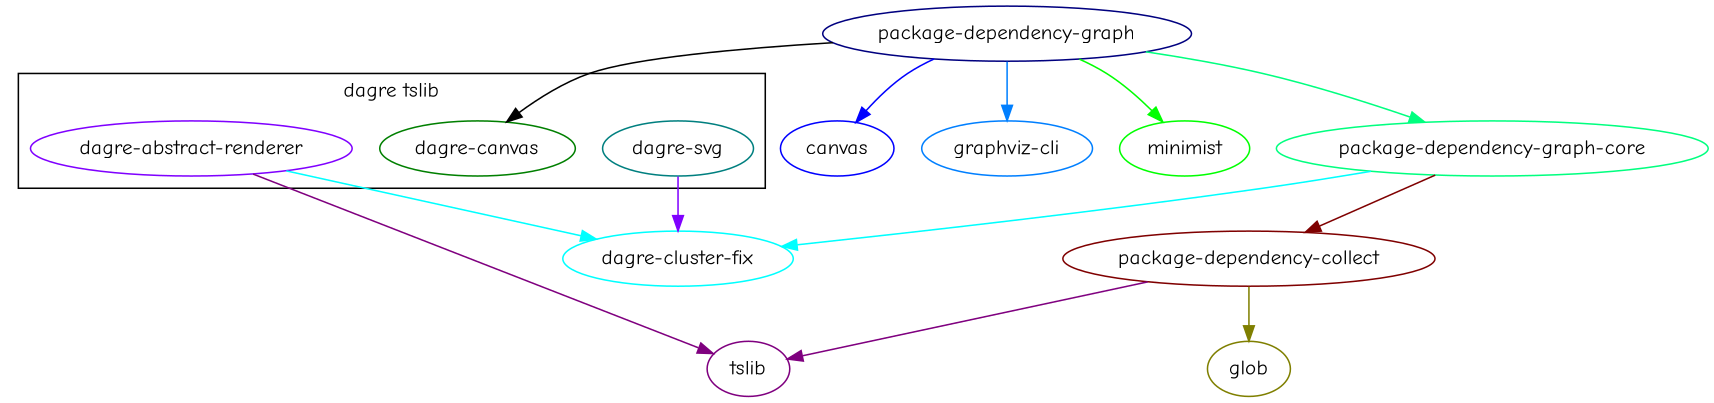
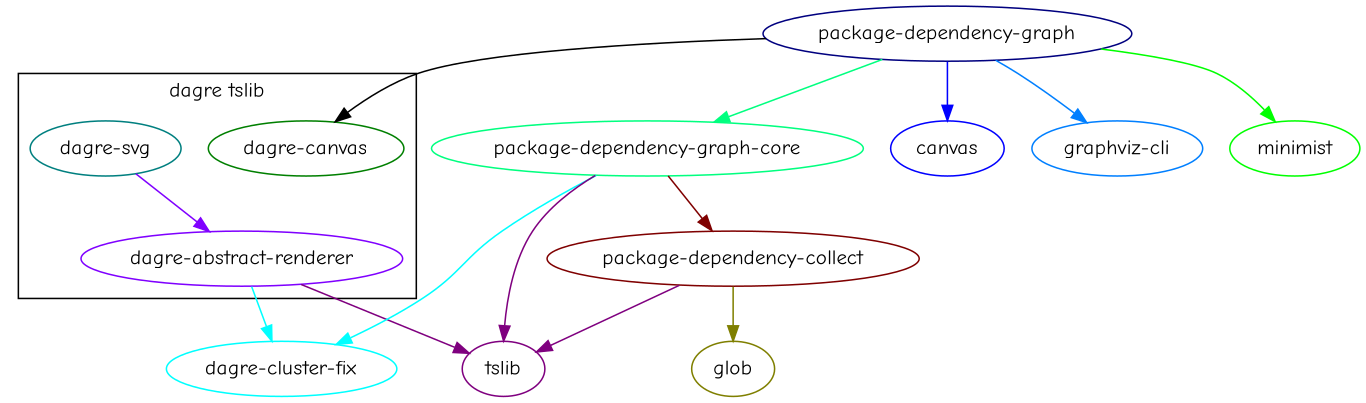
  digraph {
    compound=true
    fontname="Comic Neue"
    node [fontname="Comic Neue"]
    edge [color="#7f007f" fontname="Comic Neue"]
    n1 [color="#7f00ff" label="dagre-abstract-renderer"]
    n2 [color="#007f00" label="dagre-canvas"]
    n3 [color="#007f7f" label="dagre-svg"]
    n4 [color="#00ffff" label="dagre-cluster-fix"]
    n5 [color="#7f007f" label=tslib]
    n6 [color="#00007f" label="package-dependency-graph"]
    n7 [color="#0000ff" label=canvas]
    n8 [color="#007fff" label="graphviz-cli"]
    n9 [color="#00ff00" label=minimist]
    n10 [color="#00ff7f" label="package-dependency-graph-core"]
    n11 [color="#7f0000" label="package-dependency-collect"]
    n12 [color="#7f7f00" label=glob]
    subgraph cluster_1 {
      color="#000000"
      label="dagre tslib"
      n1
      n2
      n3
    }
    n1 -> n4 [color="#00ffff"]
    n1 -> n5
-   n3 -> n4 [color="#7f00ff"]
+   n3 -> n1 [color="#7f00ff"]
    n6 -> n2 [color="#000000"]
    n6 -> n7 [color="#0000ff"]
    n6 -> n8 [color="#007fff"]
    n6 -> n9 [color="#00ff00"]
    n6 -> n10 [color="#00ff7f"]
    n10 -> n4 [color="#00ffff"]
+   n10 -> n5
    n10 -> n11 [color="#7f0000"]
    n11 -> n5
    n11 -> n12 [color="#7f7f00"]
  }
